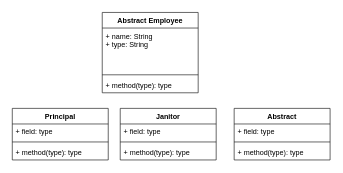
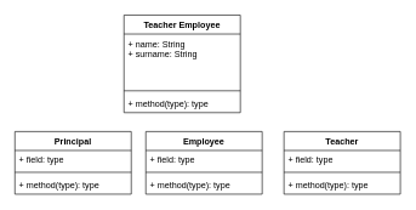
  <mxCell id="0" />
  <mxCell id="1" parent="0" />
- <mxCell id="2" value="Abstract Employee" style="swimlane;fontStyle=1;align=center;verticalAlign=top;childLayout=stackLayout;horizontal=1;startSize=26;horizontalStack=0;resizeParent=1;resizeParentMax=0;resizeLast=0;collapsible=1;marginBottom=0;" parent="1" vertex="1"><mxGeometry x="170" y="20" width="160" height="134" as="geometry" /></mxCell>
- <mxCell id="3" value="+ name: String&#10;+ type: String" style="text;strokeColor=none;fillColor=none;align=left;verticalAlign=top;spacingLeft=4;spacingRight=4;overflow=hidden;rotatable=0;points=[[0,0.5],[1,0.5]];portConstraint=eastwest;" parent="2" vertex="1"><mxGeometry y="26" width="160" height="74" as="geometry" /></mxCell>
+ <mxCell id="2" value="Teacher Employee" style="swimlane;fontStyle=1;align=center;verticalAlign=top;childLayout=stackLayout;horizontal=1;startSize=26;horizontalStack=0;resizeParent=1;resizeParentMax=0;resizeLast=0;collapsible=1;marginBottom=0;" parent="1" vertex="1"><mxGeometry x="170" y="20" width="160" height="134" as="geometry" /></mxCell>
+ <mxCell id="3" value="+ name: String&#10;+ surname: String" style="text;strokeColor=none;fillColor=none;align=left;verticalAlign=top;spacingLeft=4;spacingRight=4;overflow=hidden;rotatable=0;points=[[0,0.5],[1,0.5]];portConstraint=eastwest;" parent="2" vertex="1"><mxGeometry y="26" width="160" height="74" as="geometry" /></mxCell>
  <mxCell id="4" value="" style="line;strokeWidth=1;fillColor=none;align=left;verticalAlign=middle;spacingTop=-1;spacingLeft=3;spacingRight=3;rotatable=0;labelPosition=right;points=[];portConstraint=eastwest;" parent="2" vertex="1"><mxGeometry y="100" width="160" height="8" as="geometry" /></mxCell>
  <mxCell id="5" value="+ method(type): type" style="text;strokeColor=none;fillColor=none;align=left;verticalAlign=top;spacingLeft=4;spacingRight=4;overflow=hidden;rotatable=0;points=[[0,0.5],[1,0.5]];portConstraint=eastwest;" parent="2" vertex="1"><mxGeometry y="108" width="160" height="26" as="geometry" /></mxCell>
  <mxCell id="6" value="Principal" style="swimlane;fontStyle=1;align=center;verticalAlign=top;childLayout=stackLayout;horizontal=1;startSize=26;horizontalStack=0;resizeParent=1;resizeParentMax=0;resizeLast=0;collapsible=1;marginBottom=0;" parent="1" vertex="1"><mxGeometry x="20" y="180" width="160" height="86" as="geometry" /></mxCell>
  <mxCell id="7" value="+ field: type" style="text;strokeColor=none;fillColor=none;align=left;verticalAlign=top;spacingLeft=4;spacingRight=4;overflow=hidden;rotatable=0;points=[[0,0.5],[1,0.5]];portConstraint=eastwest;" parent="6" vertex="1"><mxGeometry y="26" width="160" height="26" as="geometry" /></mxCell>
  <mxCell id="8" value="" style="line;strokeWidth=1;fillColor=none;align=left;verticalAlign=middle;spacingTop=-1;spacingLeft=3;spacingRight=3;rotatable=0;labelPosition=right;points=[];portConstraint=eastwest;" parent="6" vertex="1"><mxGeometry y="52" width="160" height="8" as="geometry" /></mxCell>
  <mxCell id="9" value="+ method(type): type" style="text;strokeColor=none;fillColor=none;align=left;verticalAlign=top;spacingLeft=4;spacingRight=4;overflow=hidden;rotatable=0;points=[[0,0.5],[1,0.5]];portConstraint=eastwest;" parent="6" vertex="1"><mxGeometry y="60" width="160" height="26" as="geometry" /></mxCell>
- <mxCell id="10" value="Janitor" style="swimlane;fontStyle=1;align=center;verticalAlign=top;childLayout=stackLayout;horizontal=1;startSize=26;horizontalStack=0;resizeParent=1;resizeParentMax=0;resizeLast=0;collapsible=1;marginBottom=0;" parent="1" vertex="1"><mxGeometry x="200" y="180" width="160" height="86" as="geometry" /></mxCell>
+ <mxCell id="10" value="Employee" style="swimlane;fontStyle=1;align=center;verticalAlign=top;childLayout=stackLayout;horizontal=1;startSize=26;horizontalStack=0;resizeParent=1;resizeParentMax=0;resizeLast=0;collapsible=1;marginBottom=0;" parent="1" vertex="1"><mxGeometry x="200" y="180" width="160" height="86" as="geometry" /></mxCell>
  <mxCell id="11" value="+ field: type" style="text;strokeColor=none;fillColor=none;align=left;verticalAlign=top;spacingLeft=4;spacingRight=4;overflow=hidden;rotatable=0;points=[[0,0.5],[1,0.5]];portConstraint=eastwest;" parent="10" vertex="1"><mxGeometry y="26" width="160" height="26" as="geometry" /></mxCell>
  <mxCell id="12" value="" style="line;strokeWidth=1;fillColor=none;align=left;verticalAlign=middle;spacingTop=-1;spacingLeft=3;spacingRight=3;rotatable=0;labelPosition=right;points=[];portConstraint=eastwest;" parent="10" vertex="1"><mxGeometry y="52" width="160" height="8" as="geometry" /></mxCell>
  <mxCell id="13" value="+ method(type): type" style="text;strokeColor=none;fillColor=none;align=left;verticalAlign=top;spacingLeft=4;spacingRight=4;overflow=hidden;rotatable=0;points=[[0,0.5],[1,0.5]];portConstraint=eastwest;" parent="10" vertex="1"><mxGeometry y="60" width="160" height="26" as="geometry" /></mxCell>
- <mxCell id="14" value="Abstract" style="swimlane;fontStyle=1;align=center;verticalAlign=top;childLayout=stackLayout;horizontal=1;startSize=26;horizontalStack=0;resizeParent=1;resizeParentMax=0;resizeLast=0;collapsible=1;marginBottom=0;" parent="1" vertex="1"><mxGeometry x="390" y="180" width="160" height="86" as="geometry" /></mxCell>
+ <mxCell id="14" value="Teacher" style="swimlane;fontStyle=1;align=center;verticalAlign=top;childLayout=stackLayout;horizontal=1;startSize=26;horizontalStack=0;resizeParent=1;resizeParentMax=0;resizeLast=0;collapsible=1;marginBottom=0;" parent="1" vertex="1"><mxGeometry x="390" y="180" width="160" height="86" as="geometry" /></mxCell>
  <mxCell id="15" value="+ field: type" style="text;strokeColor=none;fillColor=none;align=left;verticalAlign=top;spacingLeft=4;spacingRight=4;overflow=hidden;rotatable=0;points=[[0,0.5],[1,0.5]];portConstraint=eastwest;" parent="14" vertex="1"><mxGeometry y="26" width="160" height="26" as="geometry" /></mxCell>
  <mxCell id="16" value="" style="line;strokeWidth=1;fillColor=none;align=left;verticalAlign=middle;spacingTop=-1;spacingLeft=3;spacingRight=3;rotatable=0;labelPosition=right;points=[];portConstraint=eastwest;" parent="14" vertex="1"><mxGeometry y="52" width="160" height="8" as="geometry" /></mxCell>
  <mxCell id="17" value="+ method(type): type" style="text;strokeColor=none;fillColor=none;align=left;verticalAlign=top;spacingLeft=4;spacingRight=4;overflow=hidden;rotatable=0;points=[[0,0.5],[1,0.5]];portConstraint=eastwest;" parent="14" vertex="1"><mxGeometry y="60" width="160" height="26" as="geometry" /></mxCell>
